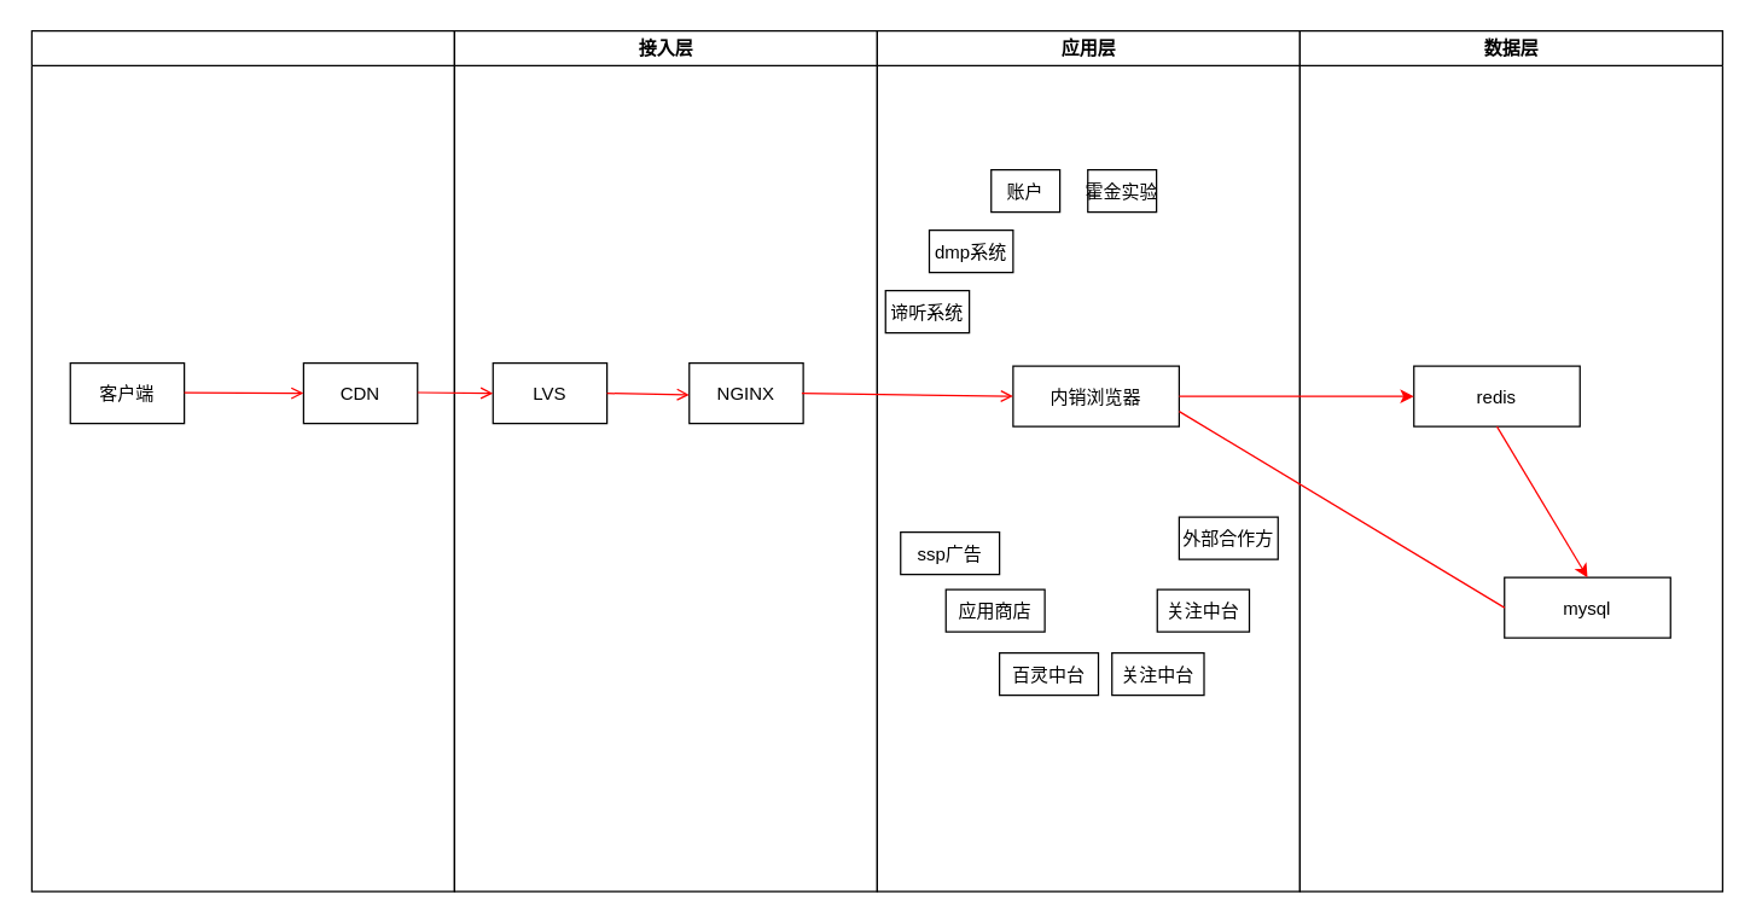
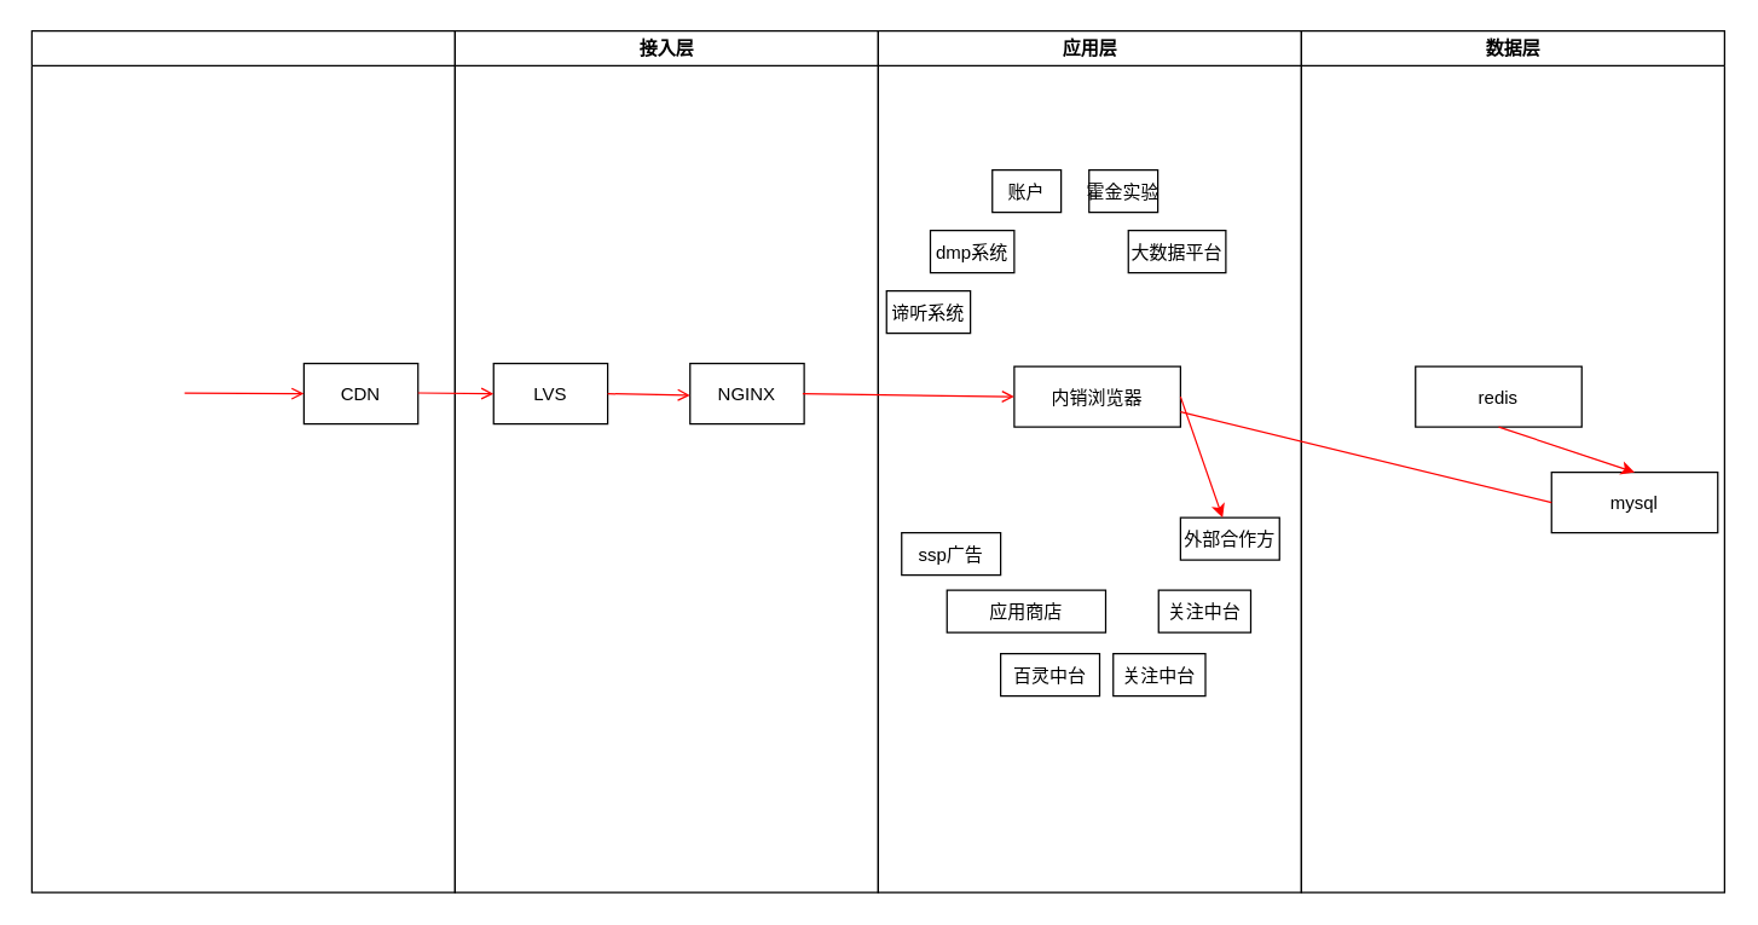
  <mxCell id="0" />
  <mxCell id="1" parent="0" />
  <mxCell id="2" value="" style="swimlane;whiteSpace=wrap" parent="1" vertex="1"><mxGeometry x="20.5" y="20" width="280" height="570" as="geometry" /></mxCell>
- <mxCell id="3" value="客户端" style="" parent="2" vertex="1"><mxGeometry x="25.5" y="220" width="75.5" height="40" as="geometry" /></mxCell>
  <mxCell id="4" value="CDN" style="" vertex="1" parent="2"><mxGeometry x="180" y="220" width="75.5" height="40" as="geometry" /></mxCell>
  <mxCell id="5" value="" style="endArrow=open;strokeColor=#FF0000;endFill=1;rounded=0;entryX=0;entryY=0.5;entryDx=0;entryDy=0;" edge="1" parent="2" target="4"><mxGeometry relative="1" as="geometry"><mxPoint x="101" y="239.5" as="sourcePoint" /><mxPoint x="175.5" y="240" as="targetPoint" /></mxGeometry></mxCell>
  <mxCell id="6" value="接入层" style="swimlane;whiteSpace=wrap" parent="1" vertex="1"><mxGeometry x="300.5" y="20" width="280" height="570" as="geometry" /></mxCell>
  <mxCell id="7" value="LVS" style="" vertex="1" parent="6"><mxGeometry x="25.5" y="220" width="75.5" height="40" as="geometry" /></mxCell>
  <mxCell id="8" value="NGINX" style="" vertex="1" parent="6"><mxGeometry x="155.5" y="220" width="75.5" height="40" as="geometry" /></mxCell>
  <mxCell id="9" value="" style="endArrow=open;strokeColor=#FF0000;endFill=1;rounded=0;" edge="1" parent="6"><mxGeometry relative="1" as="geometry"><mxPoint x="-24.5" y="239.5" as="sourcePoint" /><mxPoint x="25.5" y="240" as="targetPoint" /></mxGeometry></mxCell>
  <mxCell id="10" value="应用层" style="swimlane;whiteSpace=wrap" parent="1" vertex="1"><mxGeometry x="580.5" y="20" width="280" height="570" as="geometry" /></mxCell>
  <mxCell id="11" value="内销浏览器" style="" vertex="1" parent="10"><mxGeometry x="90" y="222" width="110" height="40" as="geometry" /></mxCell>
  <mxCell id="12" value="账户" style="" vertex="1" parent="10"><mxGeometry x="75.5" y="92" width="45.5" height="28" as="geometry" /></mxCell>
  <mxCell id="13" value="ssp广告" style="" vertex="1" parent="10"><mxGeometry x="15.5" y="332" width="65.5" height="28" as="geometry" /></mxCell>
  <mxCell id="14" value="谛听系统" style="" vertex="1" parent="10"><mxGeometry x="5.5" y="172" width="55.5" height="28" as="geometry" /></mxCell>
  <mxCell id="15" value="百灵中台" style="" vertex="1" parent="10"><mxGeometry x="81" y="412" width="65.5" height="28" as="geometry" /></mxCell>
- <mxCell id="16" value="应用商店" style="" vertex="1" parent="10"><mxGeometry x="45.5" y="370" width="65.5" height="28" as="geometry" /></mxCell>
+ <mxCell id="16" value="应用商店" style="" vertex="1" parent="10"><mxGeometry x="45.5" y="370" width="105" height="28" as="geometry" /></mxCell>
  <mxCell id="17" value="关注中台" style="" vertex="1" parent="10"><mxGeometry x="155.5" y="412" width="61" height="28" as="geometry" /></mxCell>
  <mxCell id="18" value="外部合作方" style="" vertex="1" parent="10"><mxGeometry x="200" y="322" width="65.5" height="28" as="geometry" /></mxCell>
  <mxCell id="19" value="关注中台" style="" vertex="1" parent="10"><mxGeometry x="185.5" y="370" width="61" height="28" as="geometry" /></mxCell>
  <mxCell id="20" value="dmp系统" style="" vertex="1" parent="10"><mxGeometry x="34.5" y="132" width="55.5" height="28" as="geometry" /></mxCell>
  <mxCell id="21" value="霍金实验" style="" vertex="1" parent="10"><mxGeometry x="139.5" y="92" width="45.5" height="28" as="geometry" /></mxCell>
+ <mxCell id="22" value="大数据平台" style="" vertex="1" parent="10"><mxGeometry x="165.5" y="132" width="64.5" height="28" as="geometry" /></mxCell>
  <mxCell id="23" value="数据层" style="swimlane;whiteSpace=wrap" vertex="1" parent="1"><mxGeometry x="860.5" y="20" width="280" height="570" as="geometry" /></mxCell>
  <mxCell id="24" value="redis" style="" vertex="1" parent="23"><mxGeometry x="75.5" y="222" width="110" height="40" as="geometry" /></mxCell>
- <mxCell id="25" value="mysql" style="" vertex="1" parent="23"><mxGeometry x="135.5" y="362" width="110" height="40" as="geometry" /></mxCell>
+ <mxCell id="25" value="mysql" style="" vertex="1" parent="23"><mxGeometry x="165.5" y="292" width="110" height="40" as="geometry" /></mxCell>
  <mxCell id="26" value="" style="endArrow=classic;html=1;rounded=0;strokeColor=#FF0000;exitX=0.5;exitY=1;exitDx=0;exitDy=0;entryX=0.5;entryY=0;entryDx=0;entryDy=0;" edge="1" parent="23" source="24" target="25"><mxGeometry width="50" height="50" relative="1" as="geometry"><mxPoint x="-44.5" y="422" as="sourcePoint" /><mxPoint x="5.5" y="372" as="targetPoint" /></mxGeometry></mxCell>
  <mxCell id="27" value="" style="endArrow=open;strokeColor=#FF0000;endFill=1;rounded=0;exitX=1;exitY=0.5;exitDx=0;exitDy=0;" edge="1" parent="1" source="7"><mxGeometry relative="1" as="geometry"><mxPoint x="406" y="260.5" as="sourcePoint" /><mxPoint x="456" y="261" as="targetPoint" /></mxGeometry></mxCell>
  <mxCell id="28" value="" style="endArrow=open;strokeColor=#FF0000;endFill=1;rounded=0;exitX=1;exitY=0.5;exitDx=0;exitDy=0;entryX=0;entryY=0.5;entryDx=0;entryDy=0;" edge="1" parent="1" target="11"><mxGeometry relative="1" as="geometry"><mxPoint x="530.5" y="260" as="sourcePoint" /><mxPoint x="585" y="261" as="targetPoint" /></mxGeometry></mxCell>
- <mxCell id="29" value="" style="endArrow=classic;html=1;rounded=0;entryX=0;entryY=0.5;entryDx=0;entryDy=0;exitX=1;exitY=0.5;exitDx=0;exitDy=0;strokeColor=#FF0000;" edge="1" parent="1" source="11" target="24"><mxGeometry width="50" height="50" relative="1" as="geometry"><mxPoint x="816" y="342" as="sourcePoint" /><mxPoint x="866" y="292" as="targetPoint" /></mxGeometry></mxCell>
+ <mxCell id="29" value="" style="endArrow=classic;html=1;rounded=0;exitX=1;exitY=0.5;exitDx=0;exitDy=0;strokeColor=#FF0000;" edge="1" parent="1" source="11" target="18"><mxGeometry width="50" height="50" relative="1" as="geometry"><mxPoint x="816" y="342" as="sourcePoint" /><mxPoint x="866" y="292" as="targetPoint" /></mxGeometry></mxCell>
  <mxCell id="30" value="" style="endArrow=none;html=1;rounded=0;strokeColor=#FF0000;entryX=0;entryY=0.5;entryDx=0;entryDy=0;exitX=1;exitY=0.75;exitDx=0;exitDy=0;" edge="1" parent="1" source="11" target="25"><mxGeometry width="50" height="50" relative="1" as="geometry"><mxPoint x="816" y="442" as="sourcePoint" /><mxPoint x="866" y="392" as="targetPoint" /></mxGeometry></mxCell>
